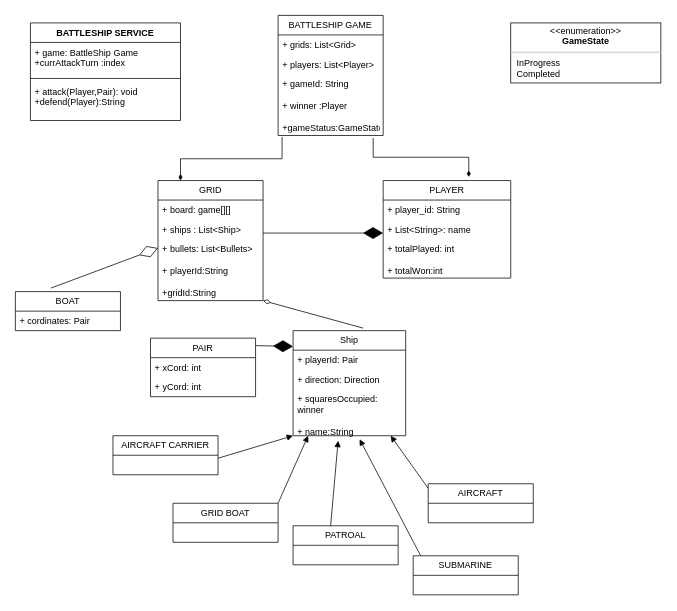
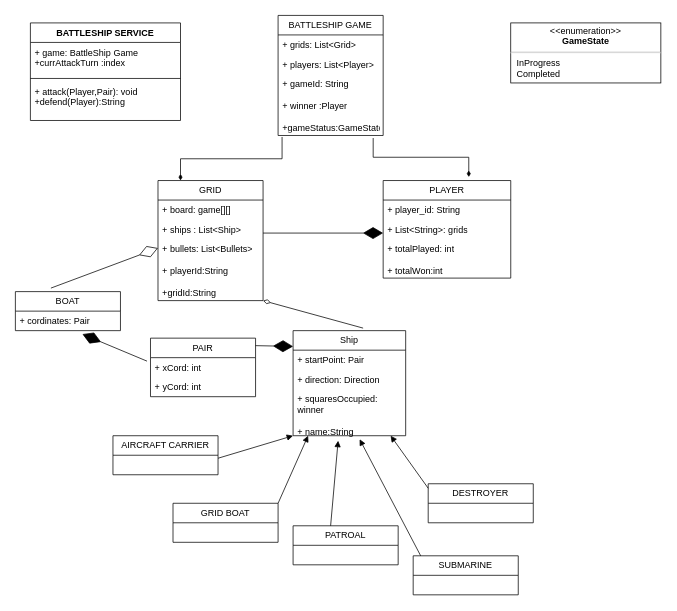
  <mxCell id="0" />
  <mxCell id="1" parent="0" />
  <mxCell id="2" value="BATTLESHIP GAME" style="swimlane;fontStyle=0;childLayout=stackLayout;horizontal=1;startSize=26;fillColor=none;horizontalStack=0;resizeParent=1;resizeParentMax=0;resizeLast=0;collapsible=1;marginBottom=0;whiteSpace=wrap;html=1;" vertex="1" parent="1"><mxGeometry x="370" y="20" width="140" height="160" as="geometry" /></mxCell>
  <mxCell id="3" value="+ grids: List&amp;lt;Grid&amp;gt;" style="text;strokeColor=none;fillColor=none;align=left;verticalAlign=top;spacingLeft=4;spacingRight=4;overflow=hidden;rotatable=0;points=[[0,0.5],[1,0.5]];portConstraint=eastwest;whiteSpace=wrap;html=1;" vertex="1" parent="2"><mxGeometry y="26" width="140" height="26" as="geometry" /></mxCell>
  <mxCell id="4" value="+ players: List&amp;lt;Player&amp;gt;" style="text;strokeColor=none;fillColor=none;align=left;verticalAlign=top;spacingLeft=4;spacingRight=4;overflow=hidden;rotatable=0;points=[[0,0.5],[1,0.5]];portConstraint=eastwest;whiteSpace=wrap;html=1;" vertex="1" parent="2"><mxGeometry y="52" width="140" height="26" as="geometry" /></mxCell>
  <mxCell id="5" value="+ gameId: String&lt;div&gt;&lt;br&gt;&lt;/div&gt;&lt;div&gt;+ winner :Player&lt;/div&gt;&lt;div&gt;&lt;br&gt;&lt;/div&gt;&lt;div&gt;+gameStatus:GameState&lt;/div&gt;" style="text;strokeColor=none;fillColor=none;align=left;verticalAlign=top;spacingLeft=4;spacingRight=4;overflow=hidden;rotatable=0;points=[[0,0.5],[1,0.5]];portConstraint=eastwest;whiteSpace=wrap;html=1;" vertex="1" parent="2"><mxGeometry y="78" width="140" height="82" as="geometry" /></mxCell>
  <mxCell id="6" value="&lt;p style=&quot;margin:0px;margin-top:4px;text-align:center;&quot;&gt;&amp;lt;&amp;lt;enumeration&amp;gt;&amp;gt;&lt;br&gt;&lt;b&gt;GameState&lt;/b&gt;&lt;/p&gt;&lt;hr&gt;&lt;p style=&quot;margin:0px;margin-left:8px;text-align:left;&quot;&gt;InProgress&lt;br&gt;Completed&lt;/p&gt;" style="shape=rect;html=1;overflow=fill;whiteSpace=wrap;" vertex="1" parent="1"><mxGeometry x="680" y="30" width="200" height="80" as="geometry" /></mxCell>
  <mxCell id="7" value="GRID" style="swimlane;fontStyle=0;childLayout=stackLayout;horizontal=1;startSize=26;fillColor=none;horizontalStack=0;resizeParent=1;resizeParentMax=0;resizeLast=0;collapsible=1;marginBottom=0;whiteSpace=wrap;html=1;" vertex="1" parent="1"><mxGeometry x="210" y="240" width="140" height="160" as="geometry" /></mxCell>
  <mxCell id="8" value="+ board: game[][]" style="text;strokeColor=none;fillColor=none;align=left;verticalAlign=top;spacingLeft=4;spacingRight=4;overflow=hidden;rotatable=0;points=[[0,0.5],[1,0.5]];portConstraint=eastwest;whiteSpace=wrap;html=1;" vertex="1" parent="7"><mxGeometry y="26" width="140" height="26" as="geometry" /></mxCell>
  <mxCell id="9" value="+ ships : List&amp;lt;Ship&amp;gt;" style="text;strokeColor=none;fillColor=none;align=left;verticalAlign=top;spacingLeft=4;spacingRight=4;overflow=hidden;rotatable=0;points=[[0,0.5],[1,0.5]];portConstraint=eastwest;whiteSpace=wrap;html=1;" vertex="1" parent="7"><mxGeometry y="52" width="140" height="26" as="geometry" /></mxCell>
  <mxCell id="10" value="+ bullets: List&amp;lt;Bullets&amp;gt;&lt;div&gt;&lt;span style=&quot;background-color: initial;&quot;&gt;&lt;br&gt;&lt;/span&gt;&lt;/div&gt;&lt;div&gt;&lt;span style=&quot;background-color: initial;&quot;&gt;+ playerId:String&lt;/span&gt;&lt;br&gt;&lt;/div&gt;&lt;div&gt;&lt;span style=&quot;background-color: initial;&quot;&gt;&lt;br&gt;&lt;/span&gt;&lt;/div&gt;&lt;div&gt;&lt;span style=&quot;background-color: initial;&quot;&gt;+gridId:String&lt;/span&gt;&lt;/div&gt;" style="text;strokeColor=none;fillColor=none;align=left;verticalAlign=top;spacingLeft=4;spacingRight=4;overflow=hidden;rotatable=0;points=[[0,0.5],[1,0.5]];portConstraint=eastwest;whiteSpace=wrap;html=1;" vertex="1" parent="7"><mxGeometry y="78" width="140" height="82" as="geometry" /></mxCell>
  <mxCell id="11" value="PLAYER" style="swimlane;fontStyle=0;childLayout=stackLayout;horizontal=1;startSize=26;fillColor=none;horizontalStack=0;resizeParent=1;resizeParentMax=0;resizeLast=0;collapsible=1;marginBottom=0;whiteSpace=wrap;html=1;" vertex="1" parent="1"><mxGeometry x="510" y="240" width="170" height="130" as="geometry" /></mxCell>
  <mxCell id="12" value="+ player_id: String" style="text;strokeColor=none;fillColor=none;align=left;verticalAlign=top;spacingLeft=4;spacingRight=4;overflow=hidden;rotatable=0;points=[[0,0.5],[1,0.5]];portConstraint=eastwest;whiteSpace=wrap;html=1;" vertex="1" parent="11"><mxGeometry y="26" width="170" height="26" as="geometry" /></mxCell>
- <mxCell id="13" value="+ List&amp;lt;String&amp;gt;: name" style="text;strokeColor=none;fillColor=none;align=left;verticalAlign=top;spacingLeft=4;spacingRight=4;overflow=hidden;rotatable=0;points=[[0,0.5],[1,0.5]];portConstraint=eastwest;whiteSpace=wrap;html=1;" vertex="1" parent="11"><mxGeometry y="52" width="170" height="26" as="geometry" /></mxCell>
+ <mxCell id="13" value="+ List&amp;lt;String&amp;gt;: grids" style="text;strokeColor=none;fillColor=none;align=left;verticalAlign=top;spacingLeft=4;spacingRight=4;overflow=hidden;rotatable=0;points=[[0,0.5],[1,0.5]];portConstraint=eastwest;whiteSpace=wrap;html=1;" vertex="1" parent="11"><mxGeometry y="52" width="170" height="26" as="geometry" /></mxCell>
  <mxCell id="14" value="+ totalPlayed: int&lt;div&gt;&lt;br&gt;&lt;/div&gt;&lt;div&gt;+ totalWon:int&lt;/div&gt;" style="text;strokeColor=none;fillColor=none;align=left;verticalAlign=top;spacingLeft=4;spacingRight=4;overflow=hidden;rotatable=0;points=[[0,0.5],[1,0.5]];portConstraint=eastwest;whiteSpace=wrap;html=1;" vertex="1" parent="11"><mxGeometry y="78" width="170" height="52" as="geometry" /></mxCell>
  <mxCell id="15" value="Ship" style="swimlane;fontStyle=0;childLayout=stackLayout;horizontal=1;startSize=26;fillColor=none;horizontalStack=0;resizeParent=1;resizeParentMax=0;resizeLast=0;collapsible=1;marginBottom=0;whiteSpace=wrap;html=1;" vertex="1" parent="1"><mxGeometry x="390" y="440" width="150" height="140" as="geometry" /></mxCell>
- <mxCell id="16" value="+ playerId: Pair" style="text;strokeColor=none;fillColor=none;align=left;verticalAlign=top;spacingLeft=4;spacingRight=4;overflow=hidden;rotatable=0;points=[[0,0.5],[1,0.5]];portConstraint=eastwest;whiteSpace=wrap;html=1;" vertex="1" parent="15"><mxGeometry y="26" width="150" height="26" as="geometry" /></mxCell>
+ <mxCell id="16" value="+ startPoint: Pair" style="text;strokeColor=none;fillColor=none;align=left;verticalAlign=top;spacingLeft=4;spacingRight=4;overflow=hidden;rotatable=0;points=[[0,0.5],[1,0.5]];portConstraint=eastwest;whiteSpace=wrap;html=1;" vertex="1" parent="15"><mxGeometry y="26" width="150" height="26" as="geometry" /></mxCell>
  <mxCell id="17" value="+ direction: Direction" style="text;strokeColor=none;fillColor=none;align=left;verticalAlign=top;spacingLeft=4;spacingRight=4;overflow=hidden;rotatable=0;points=[[0,0.5],[1,0.5]];portConstraint=eastwest;whiteSpace=wrap;html=1;" vertex="1" parent="15"><mxGeometry y="52" width="150" height="26" as="geometry" /></mxCell>
  <mxCell id="18" value="+ squaresOccupied: winner&lt;div&gt;&lt;br&gt;&lt;/div&gt;&lt;div&gt;+ name:String&lt;/div&gt;" style="text;strokeColor=none;fillColor=none;align=left;verticalAlign=top;spacingLeft=4;spacingRight=4;overflow=hidden;rotatable=0;points=[[0,0.5],[1,0.5]];portConstraint=eastwest;whiteSpace=wrap;html=1;" vertex="1" parent="15"><mxGeometry y="78" width="150" height="62" as="geometry" /></mxCell>
  <mxCell id="19" value="" style="html=1;verticalAlign=bottom;labelBackgroundColor=none;endArrow=block;endFill=1;endSize=6;align=left;rounded=0;" edge="1" parent="1"><mxGeometry x="-1" relative="1" as="geometry"><mxPoint x="290" y="610" as="sourcePoint" /><mxPoint x="390" y="580" as="targetPoint" /></mxGeometry></mxCell>
  <mxCell id="20" value="" style="html=1;verticalAlign=bottom;labelBackgroundColor=none;endArrow=block;endFill=1;endSize=6;align=left;rounded=0;" edge="1" parent="1"><mxGeometry x="-1" relative="1" as="geometry"><mxPoint x="370" y="670" as="sourcePoint" /><mxPoint x="410" y="580" as="targetPoint" /></mxGeometry></mxCell>
  <mxCell id="21" value="" style="html=1;verticalAlign=bottom;labelBackgroundColor=none;endArrow=block;endFill=1;endSize=6;align=left;rounded=0;entryX=0.4;entryY=1.108;entryDx=0;entryDy=0;entryPerimeter=0;" edge="1" parent="1" target="18"><mxGeometry x="-1" relative="1" as="geometry"><mxPoint x="440" y="700" as="sourcePoint" /><mxPoint x="590" y="670" as="targetPoint" /></mxGeometry></mxCell>
  <mxCell id="22" value="" style="html=1;verticalAlign=bottom;labelBackgroundColor=none;endArrow=block;endFill=1;endSize=6;align=left;rounded=0;entryX=0.591;entryY=1.075;entryDx=0;entryDy=0;entryPerimeter=0;" edge="1" parent="1" target="18"><mxGeometry x="-1" relative="1" as="geometry"><mxPoint x="560" y="740" as="sourcePoint" /><mxPoint x="640" y="720" as="targetPoint" /></mxGeometry></mxCell>
  <mxCell id="23" value="" style="html=1;verticalAlign=bottom;labelBackgroundColor=none;endArrow=block;endFill=1;endSize=6;align=left;rounded=0;" edge="1" parent="1"><mxGeometry x="-1" relative="1" as="geometry"><mxPoint x="570" y="650" as="sourcePoint" /><mxPoint x="520" y="580" as="targetPoint" /></mxGeometry></mxCell>
  <mxCell id="24" value="AIRCRAFT CARRIER" style="swimlane;fontStyle=0;childLayout=stackLayout;horizontal=1;startSize=26;fillColor=none;horizontalStack=0;resizeParent=1;resizeParentMax=0;resizeLast=0;collapsible=1;marginBottom=0;whiteSpace=wrap;html=1;" vertex="1" parent="1"><mxGeometry y="580" width="140" height="52" as="geometry" x="150" /></mxCell>
  <mxCell id="25" value="GRID BOAT" style="swimlane;fontStyle=0;childLayout=stackLayout;horizontal=1;startSize=26;fillColor=none;horizontalStack=0;resizeParent=1;resizeParentMax=0;resizeLast=0;collapsible=1;marginBottom=0;whiteSpace=wrap;html=1;" vertex="1" parent="1"><mxGeometry x="230" y="670" width="140" height="52" as="geometry" /></mxCell>
  <mxCell id="26" value="PATROAL" style="swimlane;fontStyle=0;childLayout=stackLayout;horizontal=1;startSize=26;fillColor=none;horizontalStack=0;resizeParent=1;resizeParentMax=0;resizeLast=0;collapsible=1;marginBottom=0;whiteSpace=wrap;html=1;" vertex="1" parent="1"><mxGeometry x="390" y="700" width="140" height="52" as="geometry" /></mxCell>
  <mxCell id="27" value="SUBMARINE" style="swimlane;fontStyle=0;childLayout=stackLayout;horizontal=1;startSize=26;fillColor=none;horizontalStack=0;resizeParent=1;resizeParentMax=0;resizeLast=0;collapsible=1;marginBottom=0;whiteSpace=wrap;html=1;" vertex="1" parent="1"><mxGeometry x="550" y="740" width="140" height="52" as="geometry" /></mxCell>
- <mxCell id="28" value="AIRCRAFT" style="swimlane;fontStyle=0;childLayout=stackLayout;horizontal=1;startSize=26;fillColor=none;horizontalStack=0;resizeParent=1;resizeParentMax=0;resizeLast=0;collapsible=1;marginBottom=0;whiteSpace=wrap;html=1;" vertex="1" parent="1"><mxGeometry x="570" y="644" width="140" height="52" as="geometry" /></mxCell>
+ <mxCell id="28" value="DESTROYER" style="swimlane;fontStyle=0;childLayout=stackLayout;horizontal=1;startSize=26;fillColor=none;horizontalStack=0;resizeParent=1;resizeParentMax=0;resizeLast=0;collapsible=1;marginBottom=0;whiteSpace=wrap;html=1;" vertex="1" parent="1"><mxGeometry x="570" y="644" width="140" height="52" as="geometry" /></mxCell>
  <mxCell id="29" value="" style="endArrow=diamondThin;endFill=1;endSize=24;html=1;rounded=0;" edge="1" parent="1"><mxGeometry width="160" relative="1" as="geometry"><mxPoint x="350" y="310" as="sourcePoint" /><mxPoint x="510" y="310" as="targetPoint" /></mxGeometry></mxCell>
  <mxCell id="30" value="" style="endArrow=none;html=1;endFill=0;startArrow=diamondThin;startFill=1;edgeStyle=elbowEdgeStyle;elbow=vertical;rounded=0;entryX=0.038;entryY=1.024;entryDx=0;entryDy=0;entryPerimeter=0;" edge="1" parent="1" target="5"><mxGeometry width="100" height="75" relative="1" as="geometry"><mxPoint x="240" y="240" as="sourcePoint" /><mxPoint x="360" y="165" as="targetPoint" /></mxGeometry></mxCell>
  <mxCell id="31" value="" style="endArrow=none;html=1;endFill=0;startArrow=diamondThin;startFill=1;edgeStyle=elbowEdgeStyle;elbow=vertical;rounded=0;exitX=0.671;exitY=-0.036;exitDx=0;exitDy=0;exitPerimeter=0;entryX=0.905;entryY=1.041;entryDx=0;entryDy=0;entryPerimeter=0;" edge="1" parent="1" source="11" target="5"><mxGeometry width="100" height="75" relative="1" as="geometry"><mxPoint x="430" y="255" as="sourcePoint" /><mxPoint x="530" y="180" as="targetPoint" /></mxGeometry></mxCell>
  <mxCell id="32" value="" style="endArrow=none;startArrow=diamondThin;endFill=0;startFill=0;html=1;verticalAlign=bottom;labelBackgroundColor=none;strokeWidth=1;startSize=8;endSize=8;rounded=0;entryX=0.622;entryY=-0.024;entryDx=0;entryDy=0;entryPerimeter=0;" edge="1" parent="1" target="15"><mxGeometry width="160" relative="1" as="geometry"><mxPoint x="350" y="400" as="sourcePoint" /><mxPoint x="510" y="400" as="targetPoint" /></mxGeometry></mxCell>
  <mxCell id="33" value="PAIR" style="swimlane;fontStyle=0;childLayout=stackLayout;horizontal=1;startSize=26;fillColor=none;horizontalStack=0;resizeParent=1;resizeParentMax=0;resizeLast=0;collapsible=1;marginBottom=0;whiteSpace=wrap;html=1;" vertex="1" parent="1"><mxGeometry x="200" y="450" width="140" height="78" as="geometry" /></mxCell>
  <mxCell id="34" value="+ xCord: int" style="text;strokeColor=none;fillColor=none;align=left;verticalAlign=top;spacingLeft=4;spacingRight=4;overflow=hidden;rotatable=0;points=[[0,0.5],[1,0.5]];portConstraint=eastwest;whiteSpace=wrap;html=1;" vertex="1" parent="33"><mxGeometry y="26" width="140" height="26" as="geometry" /></mxCell>
  <mxCell id="35" value="+ yCord: int" style="text;strokeColor=none;fillColor=none;align=left;verticalAlign=top;spacingLeft=4;spacingRight=4;overflow=hidden;rotatable=0;points=[[0,0.5],[1,0.5]];portConstraint=eastwest;whiteSpace=wrap;html=1;" vertex="1" parent="33"><mxGeometry y="52" width="140" height="26" as="geometry" /></mxCell>
  <mxCell id="36" value="BOAT" style="swimlane;fontStyle=0;childLayout=stackLayout;horizontal=1;startSize=26;fillColor=none;horizontalStack=0;resizeParent=1;resizeParentMax=0;resizeLast=0;collapsible=1;marginBottom=0;whiteSpace=wrap;html=1;" vertex="1" parent="1"><mxGeometry x="20" y="388" width="140" height="52" as="geometry" /></mxCell>
  <mxCell id="37" value="+ cordinates: Pair" style="text;strokeColor=none;fillColor=none;align=left;verticalAlign=top;spacingLeft=4;spacingRight=4;overflow=hidden;rotatable=0;points=[[0,0.5],[1,0.5]];portConstraint=eastwest;whiteSpace=wrap;html=1;" vertex="1" parent="36"><mxGeometry y="26" width="140" height="26" as="geometry" /></mxCell>
  <mxCell id="38" value="" style="endArrow=diamondThin;endFill=0;endSize=24;html=1;rounded=0;exitX=0.338;exitY=-0.09;exitDx=0;exitDy=0;exitPerimeter=0;" edge="1" parent="1" source="36"><mxGeometry width="160" relative="1" as="geometry"><mxPoint x="50" y="330" as="sourcePoint" /><mxPoint x="210" y="330" as="targetPoint" /></mxGeometry></mxCell>
+ <mxCell id="39" value="" style="endArrow=diamondThin;endFill=1;endSize=24;html=1;rounded=0;exitX=-0.033;exitY=0.179;exitDx=0;exitDy=0;exitPerimeter=0;entryX=0.638;entryY=1.179;entryDx=0;entryDy=0;entryPerimeter=0;" edge="1" parent="1" source="34" target="37"><mxGeometry width="160" relative="1" as="geometry"><mxPoint x="10" y="480.002" as="sourcePoint" /><mxPoint x="108" y="500" as="targetPoint" /></mxGeometry></mxCell>
  <mxCell id="40" value="" style="endArrow=diamondThin;endFill=1;endSize=24;html=1;rounded=0;" edge="1" parent="1"><mxGeometry width="160" relative="1" as="geometry"><mxPoint x="340" y="460" as="sourcePoint" /><mxPoint x="390" y="461" as="targetPoint" /></mxGeometry></mxCell>
  <mxCell id="41" value="BATTLESHIP SERVICE" style="swimlane;fontStyle=1;align=center;verticalAlign=top;childLayout=stackLayout;horizontal=1;startSize=26;horizontalStack=0;resizeParent=1;resizeParentMax=0;resizeLast=0;collapsible=1;marginBottom=0;whiteSpace=wrap;html=1;" vertex="1" parent="1"><mxGeometry x="40" y="30" width="200" height="130" as="geometry" /></mxCell>
  <mxCell id="42" value="+ game: BattleShip Game&lt;div&gt;+currAttackTurn :index&lt;/div&gt;" style="text;strokeColor=none;fillColor=none;align=left;verticalAlign=top;spacingLeft=4;spacingRight=4;overflow=hidden;rotatable=0;points=[[0,0.5],[1,0.5]];portConstraint=eastwest;whiteSpace=wrap;html=1;" vertex="1" parent="41"><mxGeometry y="26" width="200" height="44" as="geometry" /></mxCell>
  <mxCell id="43" value="" style="line;strokeWidth=1;fillColor=none;align=left;verticalAlign=middle;spacingTop=-1;spacingLeft=3;spacingRight=3;rotatable=0;labelPosition=right;points=[];portConstraint=eastwest;strokeColor=inherit;" vertex="1" parent="41"><mxGeometry y="70" width="200" height="8" as="geometry" /></mxCell>
  <mxCell id="44" value="+ attack(Player,Pair): void&lt;div&gt;+defend(Player):String&lt;/div&gt;" style="text;strokeColor=none;fillColor=none;align=left;verticalAlign=top;spacingLeft=4;spacingRight=4;overflow=hidden;rotatable=0;points=[[0,0.5],[1,0.5]];portConstraint=eastwest;whiteSpace=wrap;html=1;" vertex="1" parent="41"><mxGeometry y="78" width="200" height="52" as="geometry" /></mxCell>
